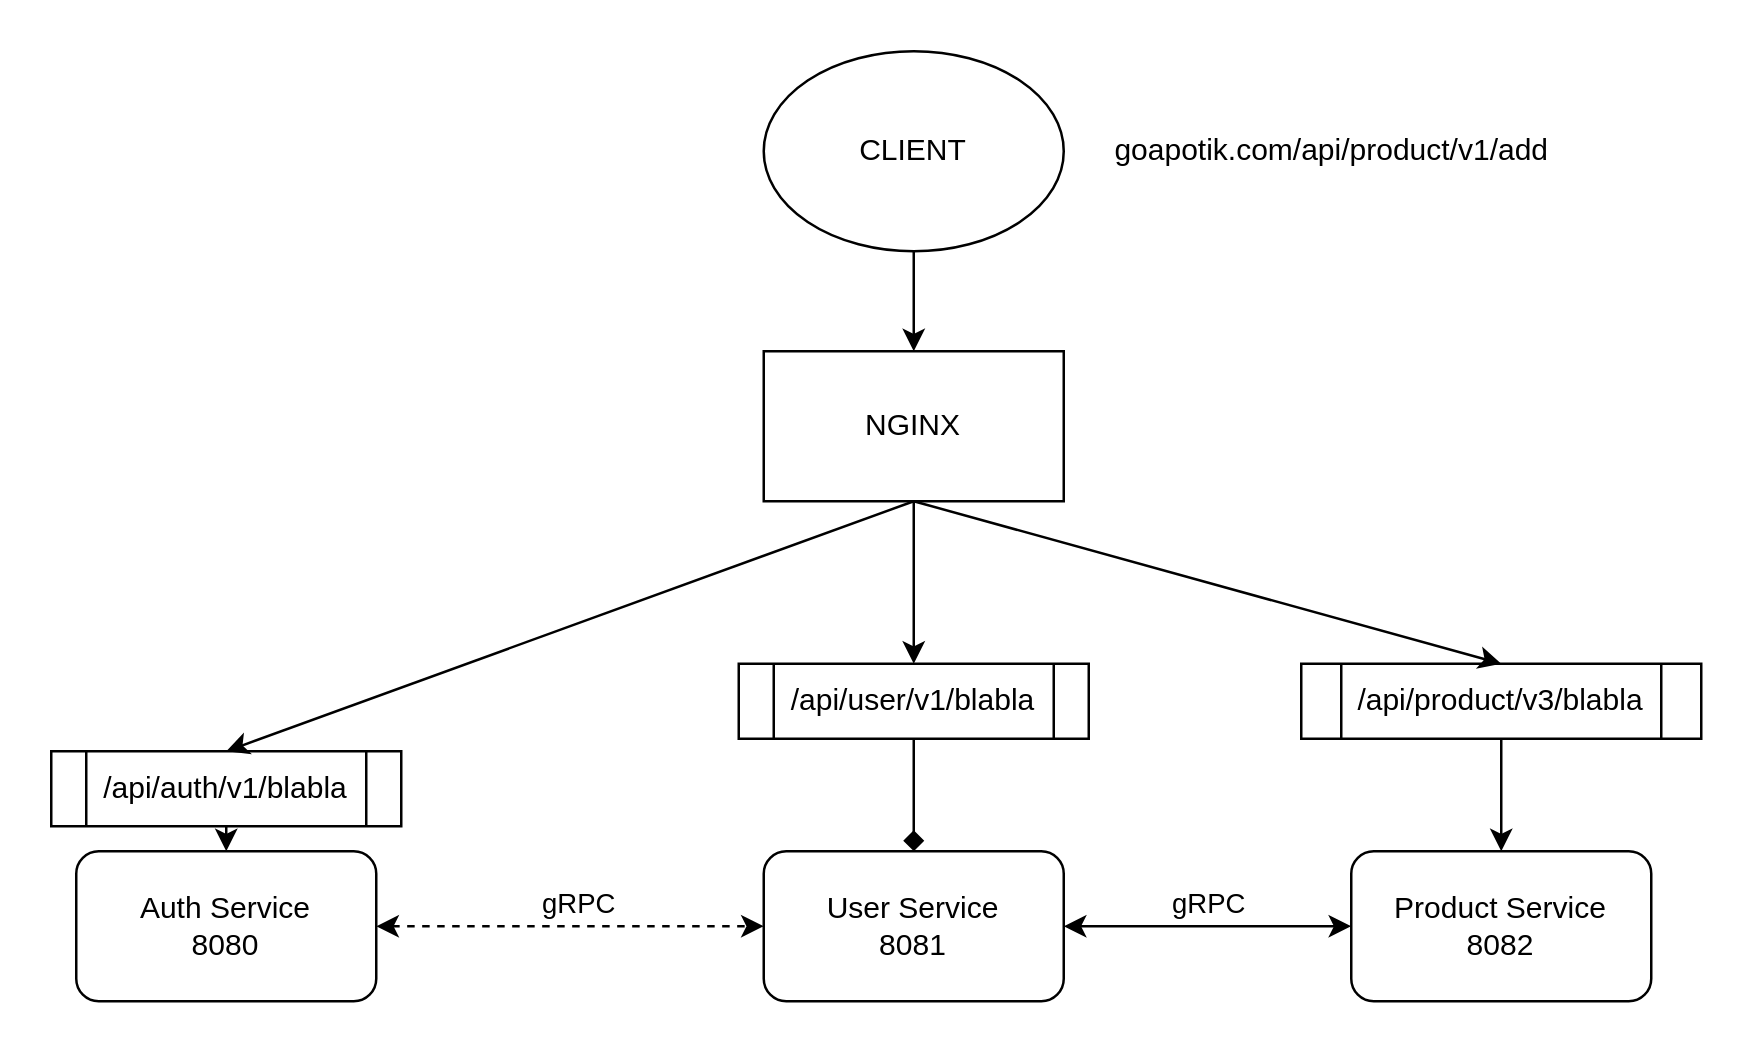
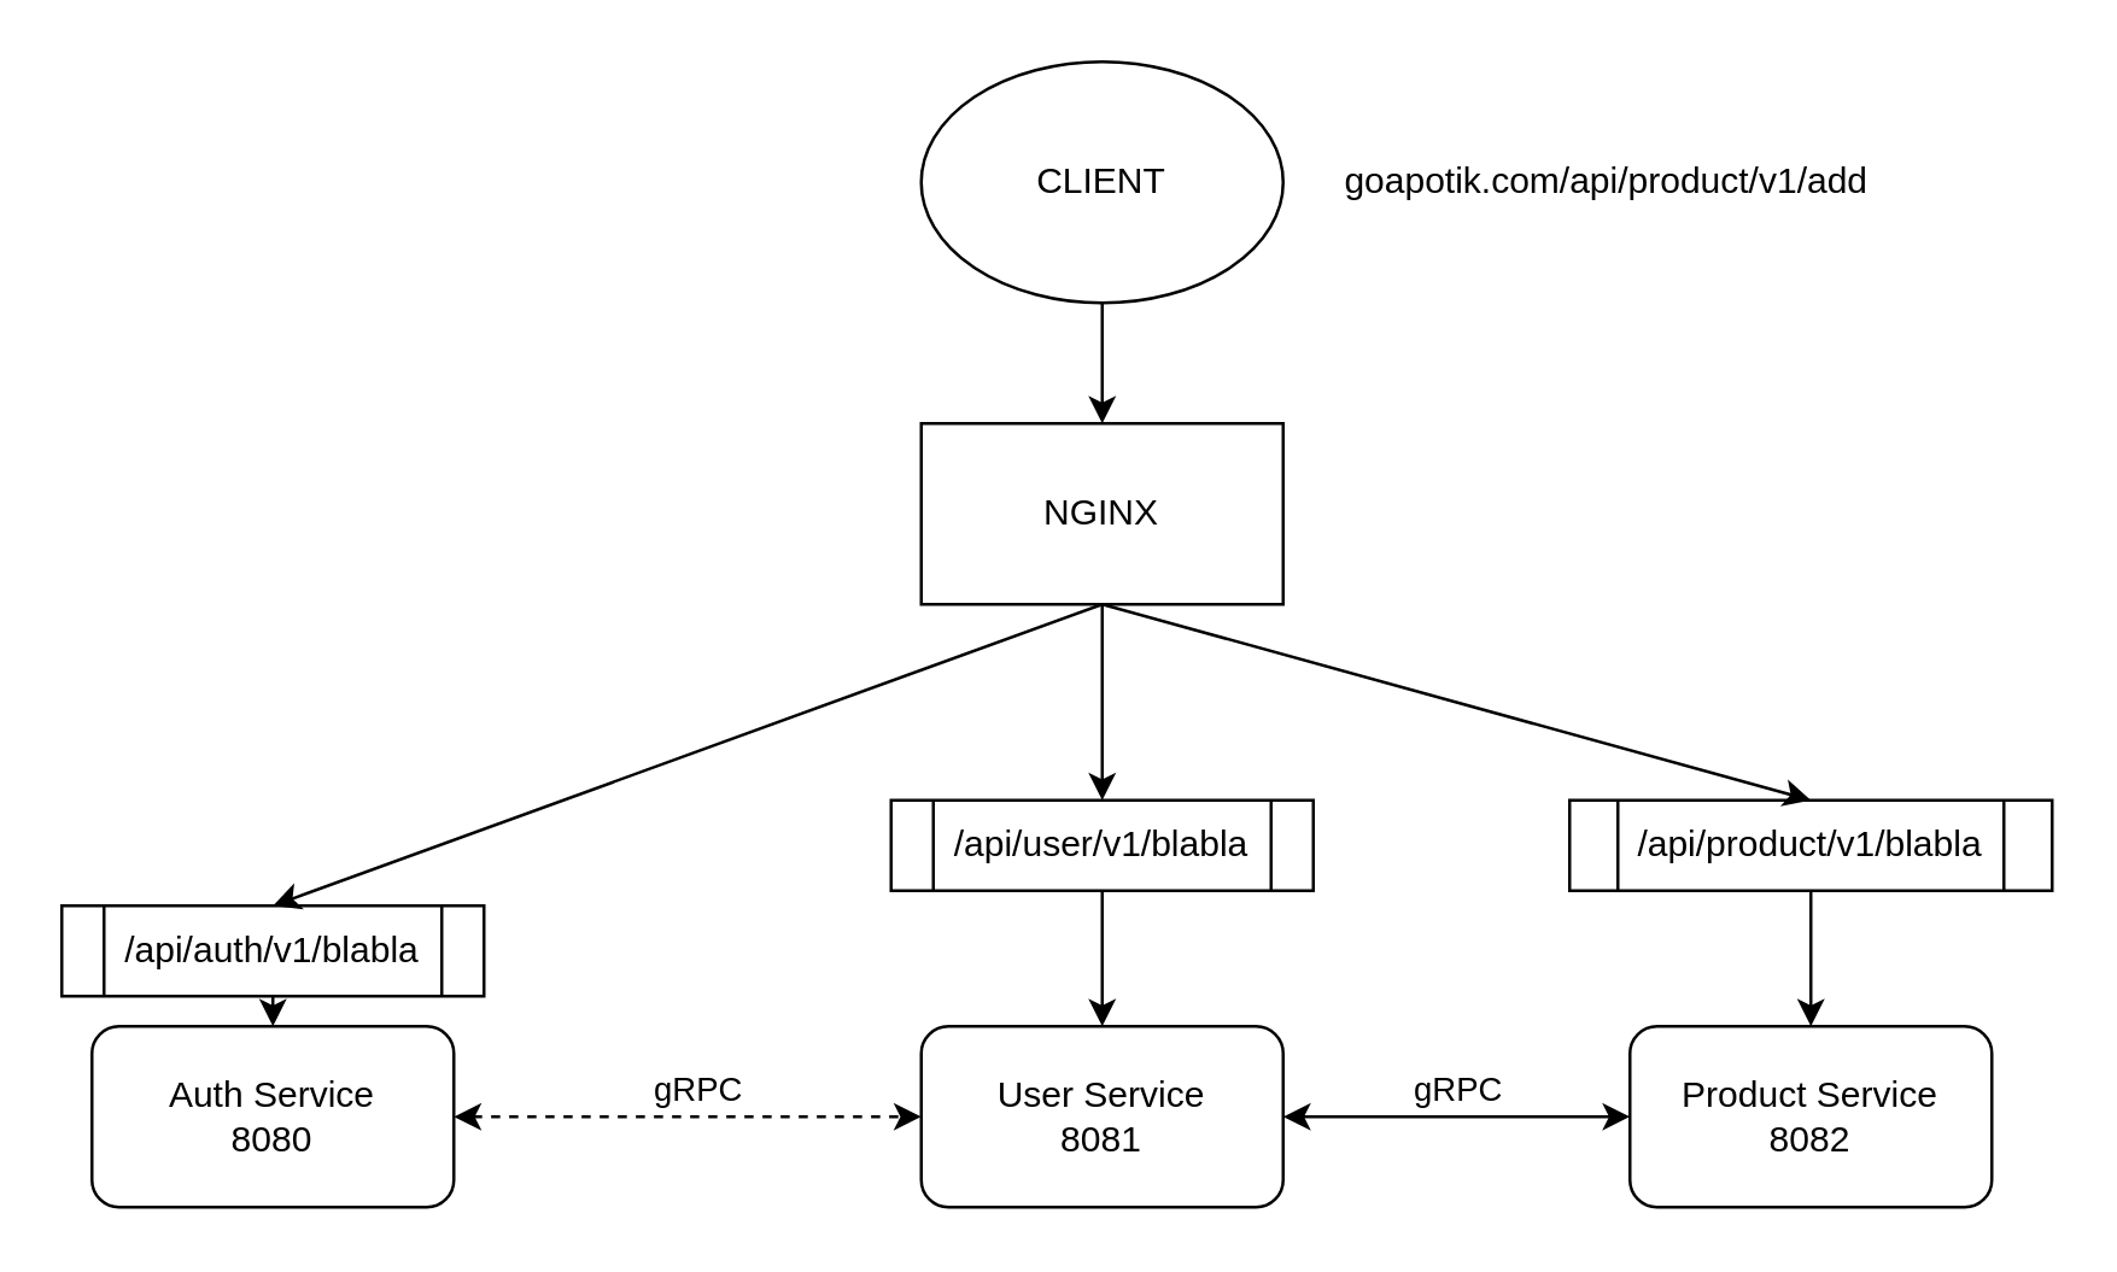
  <mxCell id="0" />
  <mxCell id="1" parent="0" />
  <mxCell id="2" value="NGINX" style="rounded=0;whiteSpace=wrap;html=1;" parent="1" vertex="1"><mxGeometry x="305" y="140" width="120" height="60" as="geometry" /></mxCell>
  <mxCell id="3" value="CLIENT" style="ellipse;whiteSpace=wrap;html=1;" parent="1" vertex="1"><mxGeometry x="305" y="20" width="120" height="80" as="geometry" /></mxCell>
  <mxCell id="4" value="/api/auth/v1/blabla" style="shape=process;whiteSpace=wrap;html=1;backgroundOutline=1;" parent="1" vertex="1"><mxGeometry x="20" y="300" width="140" height="30" as="geometry" /></mxCell>
  <mxCell id="5" value="/api/user/v1/blabla" style="shape=process;whiteSpace=wrap;html=1;backgroundOutline=1;" parent="1" vertex="1"><mxGeometry x="295" y="265" width="140" height="30" as="geometry" /></mxCell>
- <mxCell id="6" value="/api/product/v3/blabla" style="shape=process;whiteSpace=wrap;html=1;backgroundOutline=1;" parent="1" vertex="1"><mxGeometry x="520" y="265" width="160" height="30" as="geometry" /></mxCell>
+ <mxCell id="6" value="/api/product/v1/blabla" style="shape=process;whiteSpace=wrap;html=1;backgroundOutline=1;" parent="1" vertex="1"><mxGeometry x="520" y="265" width="160" height="30" as="geometry" /></mxCell>
  <mxCell id="7" value="Auth Service&lt;br&gt;8080" style="rounded=1;whiteSpace=wrap;html=1;" parent="1" vertex="1"><mxGeometry x="30" y="340" width="120" height="60" as="geometry" /></mxCell>
  <mxCell id="8" value="User Service&lt;br&gt;8081" style="rounded=1;whiteSpace=wrap;html=1;" parent="1" vertex="1"><mxGeometry x="305" y="340" width="120" height="60" as="geometry" /></mxCell>
  <mxCell id="9" value="Product Service&lt;br&gt;8082" style="rounded=1;whiteSpace=wrap;html=1;" parent="1" vertex="1"><mxGeometry x="540" y="340" width="120" height="60" as="geometry" /></mxCell>
  <mxCell id="10" value="" style="endArrow=classic;html=1;rounded=0;exitX=0.5;exitY=1;exitDx=0;exitDy=0;entryX=0.5;entryY=0;entryDx=0;entryDy=0;" parent="1" source="3" target="2" edge="1"><mxGeometry width="50" height="50" relative="1" as="geometry"><mxPoint x="340" y="310" as="sourcePoint" /><mxPoint x="390" y="260" as="targetPoint" /></mxGeometry></mxCell>
  <mxCell id="11" value="" style="endArrow=classic;html=1;rounded=0;exitX=0.5;exitY=1;exitDx=0;exitDy=0;entryX=0.5;entryY=0;entryDx=0;entryDy=0;" parent="1" source="2" target="5" edge="1"><mxGeometry width="50" height="50" relative="1" as="geometry"><mxPoint x="340" y="310" as="sourcePoint" /><mxPoint x="390" y="260" as="targetPoint" /></mxGeometry></mxCell>
  <mxCell id="12" value="" style="endArrow=classic;html=1;rounded=0;exitX=0.5;exitY=1;exitDx=0;exitDy=0;entryX=0.5;entryY=0;entryDx=0;entryDy=0;" parent="1" source="2" target="4" edge="1"><mxGeometry width="50" height="50" relative="1" as="geometry"><mxPoint x="340" y="310" as="sourcePoint" /><mxPoint x="390" y="260" as="targetPoint" /></mxGeometry></mxCell>
  <mxCell id="13" value="" style="endArrow=classic;html=1;rounded=0;exitX=0.5;exitY=1;exitDx=0;exitDy=0;entryX=0.5;entryY=0;entryDx=0;entryDy=0;" parent="1" source="2" target="6" edge="1"><mxGeometry width="50" height="50" relative="1" as="geometry"><mxPoint x="375" y="210" as="sourcePoint" /><mxPoint x="100" y="275" as="targetPoint" /></mxGeometry></mxCell>
  <mxCell id="14" value="" style="endArrow=classic;html=1;rounded=0;exitX=0.5;exitY=1;exitDx=0;exitDy=0;entryX=0.5;entryY=0;entryDx=0;entryDy=0;" parent="1" source="4" target="7" edge="1"><mxGeometry width="50" height="50" relative="1" as="geometry"><mxPoint x="375" y="210" as="sourcePoint" /><mxPoint x="375" y="275" as="targetPoint" /></mxGeometry></mxCell>
- <mxCell id="15" value="" style="endArrow=diamond;html=1;rounded=0;exitX=0.5;exitY=1;exitDx=0;exitDy=0;entryX=0.5;entryY=0;entryDx=0;entryDy=0;" parent="1" source="5" target="8" edge="1"><mxGeometry width="50" height="50" relative="1" as="geometry"><mxPoint x="100" y="305" as="sourcePoint" /><mxPoint x="100" y="350" as="targetPoint" /></mxGeometry></mxCell>
+ <mxCell id="15" value="" style="endArrow=classic;html=1;rounded=0;exitX=0.5;exitY=1;exitDx=0;exitDy=0;entryX=0.5;entryY=0;entryDx=0;entryDy=0;" parent="1" source="5" target="8" edge="1"><mxGeometry width="50" height="50" relative="1" as="geometry"><mxPoint x="100" y="305" as="sourcePoint" /><mxPoint x="100" y="350" as="targetPoint" /></mxGeometry></mxCell>
  <mxCell id="16" value="" style="endArrow=classic;html=1;rounded=0;exitX=0.5;exitY=1;exitDx=0;exitDy=0;entryX=0.5;entryY=0;entryDx=0;entryDy=0;" parent="1" source="6" target="9" edge="1"><mxGeometry width="50" height="50" relative="1" as="geometry"><mxPoint x="375" y="305" as="sourcePoint" /><mxPoint x="375" y="350" as="targetPoint" /></mxGeometry></mxCell>
  <mxCell id="17" value="goapotik.com/api/product/v1/add" style="text;html=1;strokeColor=none;fillColor=none;align=center;verticalAlign=middle;whiteSpace=wrap;rounded=0;" parent="1" vertex="1"><mxGeometry x="435" y="45" width="195" height="30" as="geometry" /></mxCell>
  <mxCell id="18" value="" style="endArrow=classic;startArrow=classic;html=1;rounded=0;exitX=1;exitY=0.5;exitDx=0;exitDy=0;entryX=0;entryY=0.5;entryDx=0;entryDy=0;dashed=1;" parent="1" source="7" target="8" edge="1"><mxGeometry width="50" height="50" relative="1" as="geometry"><mxPoint x="340" y="310" as="sourcePoint" /><mxPoint x="390" y="260" as="targetPoint" /></mxGeometry></mxCell>
  <mxCell id="19" value="gRPC" style="edgeLabel;html=1;align=center;verticalAlign=middle;resizable=0;points=[];" parent="18" vertex="1" connectable="0"><mxGeometry x="0.167" relative="1" as="geometry"><mxPoint x="-10" y="-10" as="offset" /></mxGeometry></mxCell>
  <mxCell id="20" value="" style="endArrow=classic;startArrow=classic;html=1;rounded=0;exitX=1;exitY=0.5;exitDx=0;exitDy=0;entryX=0;entryY=0.5;entryDx=0;entryDy=0;" parent="1" source="8" target="9" edge="1"><mxGeometry width="50" height="50" relative="1" as="geometry"><mxPoint x="160" y="380" as="sourcePoint" /><mxPoint x="315" y="380" as="targetPoint" /></mxGeometry></mxCell>
  <mxCell id="21" value="gRPC" style="edgeLabel;html=1;align=center;verticalAlign=middle;resizable=0;points=[];" parent="20" vertex="1" connectable="0"><mxGeometry x="0.167" relative="1" as="geometry"><mxPoint x="-10" y="-10" as="offset" /></mxGeometry></mxCell>
